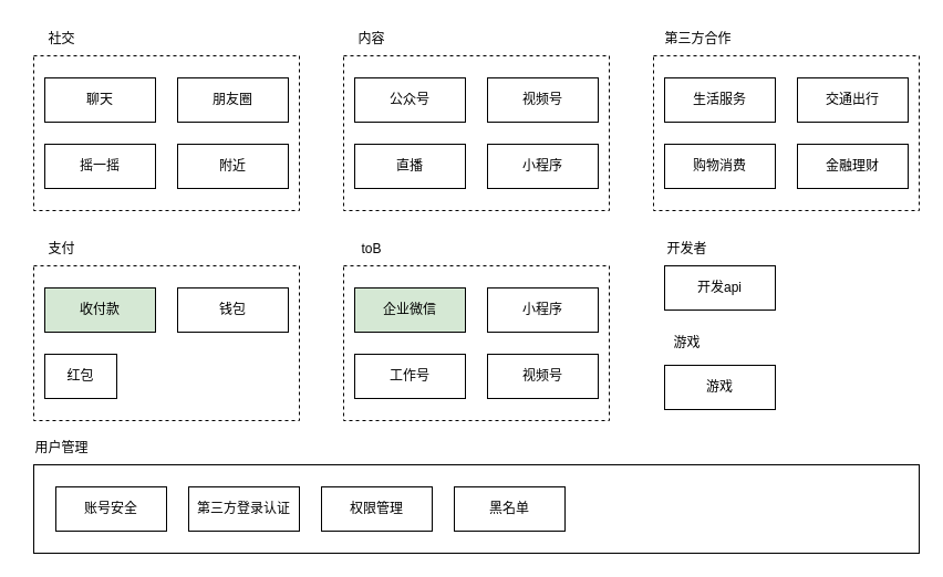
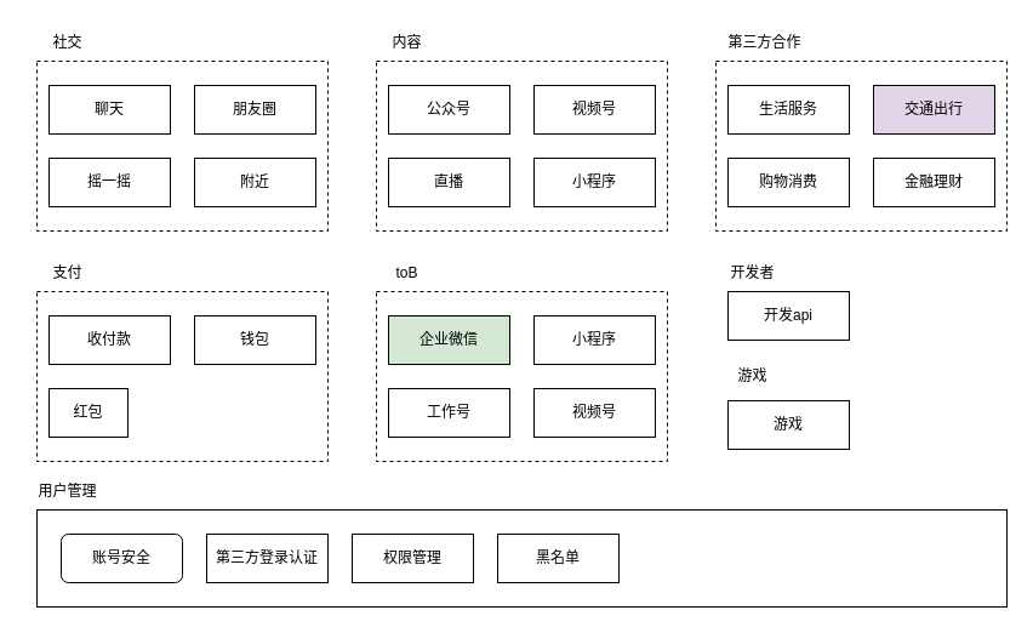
  <mxCell id="0" />
  <mxCell id="1" parent="0" />
  <mxCell id="2" value="" style="rounded=0;whiteSpace=wrap;html=1;fillStyle=auto;" vertex="1" parent="1"><mxGeometry x="30" y="420" width="800" height="80" as="geometry" /></mxCell>
  <mxCell id="3" value="" style="rounded=0;whiteSpace=wrap;html=1;fillStyle=auto;dashed=1;" vertex="1" parent="1"><mxGeometry x="30" y="50" width="240" height="140" as="geometry" /></mxCell>
  <mxCell id="4" value="社交" style="text;html=1;align=center;verticalAlign=middle;resizable=0;points=[];autosize=1;strokeColor=none;fillColor=none;" vertex="1" parent="1"><mxGeometry x="30" y="20" width="50" height="30" as="geometry" /></mxCell>
  <mxCell id="5" value="聊天" style="rounded=0;whiteSpace=wrap;html=1;fillStyle=auto;" vertex="1" parent="1"><mxGeometry x="40" y="70" width="100" height="40" as="geometry" /></mxCell>
  <mxCell id="6" value="朋友圈" style="rounded=0;whiteSpace=wrap;html=1;fillStyle=auto;" vertex="1" parent="1"><mxGeometry x="160" y="70" width="100" height="40" as="geometry" /></mxCell>
  <mxCell id="7" value="摇一摇" style="rounded=0;whiteSpace=wrap;html=1;fillStyle=auto;" vertex="1" parent="1"><mxGeometry x="40" y="130" width="100" height="40" as="geometry" /></mxCell>
  <mxCell id="8" value="附近" style="rounded=0;whiteSpace=wrap;html=1;fillStyle=auto;" vertex="1" parent="1"><mxGeometry x="160" y="130" width="100" height="40" as="geometry" /></mxCell>
  <mxCell id="9" value="" style="rounded=0;whiteSpace=wrap;html=1;fillStyle=auto;dashed=1;" vertex="1" parent="1"><mxGeometry x="310" y="50" width="240" height="140" as="geometry" /></mxCell>
  <mxCell id="10" value="内容" style="text;html=1;align=center;verticalAlign=middle;resizable=0;points=[];autosize=1;strokeColor=none;fillColor=none;" vertex="1" parent="1"><mxGeometry x="310" y="20" width="50" height="30" as="geometry" /></mxCell>
  <mxCell id="11" value="公众号" style="rounded=0;whiteSpace=wrap;html=1;fillStyle=auto;" vertex="1" parent="1"><mxGeometry x="320" y="70" width="100" height="40" as="geometry" /></mxCell>
  <mxCell id="12" value="视频号" style="rounded=0;whiteSpace=wrap;html=1;fillStyle=auto;" vertex="1" parent="1"><mxGeometry x="440" y="70" width="100" height="40" as="geometry" /></mxCell>
  <mxCell id="13" value="直播" style="rounded=0;whiteSpace=wrap;html=1;fillStyle=auto;" vertex="1" parent="1"><mxGeometry x="320" y="130" width="100" height="40" as="geometry" /></mxCell>
  <mxCell id="14" value="小程序" style="rounded=0;whiteSpace=wrap;html=1;fillStyle=auto;" vertex="1" parent="1"><mxGeometry x="440" y="130" width="100" height="40" as="geometry" /></mxCell>
  <mxCell id="15" value="" style="rounded=0;whiteSpace=wrap;html=1;fillStyle=auto;dashed=1;" vertex="1" parent="1"><mxGeometry x="30" y="240" width="240" height="140" as="geometry" /></mxCell>
  <mxCell id="16" value="支付" style="text;html=1;align=center;verticalAlign=middle;resizable=0;points=[];autosize=1;strokeColor=none;fillColor=none;" vertex="1" parent="1"><mxGeometry x="30" y="210" width="50" height="30" as="geometry" /></mxCell>
- <mxCell id="17" value="收付款" style="rounded=0;whiteSpace=wrap;html=1;fillStyle=auto;fillColor=#d5e8d4;" vertex="1" parent="1"><mxGeometry x="40" y="260" width="100" height="40" as="geometry" /></mxCell>
+ <mxCell id="17" value="收付款" style="rounded=0;whiteSpace=wrap;html=1;fillStyle=auto;" vertex="1" parent="1"><mxGeometry x="40" y="260" width="100" height="40" as="geometry" /></mxCell>
  <mxCell id="18" value="钱包" style="rounded=0;whiteSpace=wrap;html=1;fillStyle=auto;" vertex="1" parent="1"><mxGeometry x="160" y="260" width="100" height="40" as="geometry" /></mxCell>
  <mxCell id="19" value="红包" style="rounded=0;whiteSpace=wrap;html=1;fillStyle=auto;" vertex="1" parent="1"><mxGeometry x="40" y="320" width="65" height="40" as="geometry" /></mxCell>
  <mxCell id="20" value="" style="rounded=0;whiteSpace=wrap;html=1;fillStyle=auto;dashed=1;" vertex="1" parent="1"><mxGeometry x="310" y="240" width="240" height="140" as="geometry" /></mxCell>
  <mxCell id="21" value="toB" style="text;html=1;align=center;verticalAlign=middle;resizable=0;points=[];autosize=1;strokeColor=none;fillColor=none;" vertex="1" parent="1"><mxGeometry x="315" y="210" width="40" height="30" as="geometry" /></mxCell>
  <mxCell id="22" value="企业微信" style="rounded=0;whiteSpace=wrap;html=1;fillStyle=auto;fillColor=#d5e8d4;" vertex="1" parent="1"><mxGeometry x="320" y="260" width="100" height="40" as="geometry" /></mxCell>
  <mxCell id="23" value="小程序" style="rounded=0;whiteSpace=wrap;html=1;fillStyle=auto;" vertex="1" parent="1"><mxGeometry x="440" y="260" width="100" height="40" as="geometry" /></mxCell>
  <mxCell id="24" value="工作号" style="rounded=0;whiteSpace=wrap;html=1;fillStyle=auto;" vertex="1" parent="1"><mxGeometry x="320" y="320" width="100" height="40" as="geometry" /></mxCell>
  <mxCell id="25" value="视频号" style="rounded=0;whiteSpace=wrap;html=1;fillStyle=auto;" vertex="1" parent="1"><mxGeometry x="440" y="320" width="100" height="40" as="geometry" /></mxCell>
  <mxCell id="26" value="" style="rounded=0;whiteSpace=wrap;html=1;fillStyle=auto;dashed=1;" vertex="1" parent="1"><mxGeometry x="590" y="50" width="240" height="140" as="geometry" /></mxCell>
  <mxCell id="27" value="第三方合作" style="text;html=1;align=center;verticalAlign=middle;resizable=0;points=[];autosize=1;strokeColor=none;fillColor=none;" vertex="1" parent="1"><mxGeometry x="590" y="20" width="80" height="30" as="geometry" /></mxCell>
  <mxCell id="28" value="生活服务" style="rounded=0;whiteSpace=wrap;html=1;fillStyle=auto;" vertex="1" parent="1"><mxGeometry x="600" y="70" width="100" height="40" as="geometry" /></mxCell>
- <mxCell id="29" value="交通出行" style="rounded=0;whiteSpace=wrap;html=1;fillStyle=auto;" vertex="1" parent="1"><mxGeometry x="720" y="70" width="100" height="40" as="geometry" /></mxCell>
+ <mxCell id="29" value="交通出行" style="rounded=0;whiteSpace=wrap;html=1;fillStyle=auto;fillColor=#e1d5e7;" vertex="1" parent="1"><mxGeometry x="720" y="70" width="100" height="40" as="geometry" /></mxCell>
  <mxCell id="30" value="购物消费" style="rounded=0;whiteSpace=wrap;html=1;fillStyle=auto;" vertex="1" parent="1"><mxGeometry x="600" y="130" width="100" height="40" as="geometry" /></mxCell>
  <mxCell id="31" value="金融理财" style="rounded=0;whiteSpace=wrap;html=1;fillStyle=auto;" vertex="1" parent="1"><mxGeometry x="720" y="130" width="100" height="40" as="geometry" /></mxCell>
  <mxCell id="32" value="开发者" style="text;html=1;align=center;verticalAlign=middle;resizable=0;points=[];autosize=1;strokeColor=none;fillColor=none;" vertex="1" parent="1"><mxGeometry x="590" y="210" width="60" height="30" as="geometry" /></mxCell>
  <mxCell id="33" value="开发api" style="rounded=0;whiteSpace=wrap;html=1;fillStyle=auto;" vertex="1" parent="1"><mxGeometry x="600" y="240" width="100" height="40" as="geometry" /></mxCell>
  <mxCell id="34" value="游戏" style="text;html=1;align=center;verticalAlign=middle;resizable=0;points=[];autosize=1;strokeColor=none;fillColor=none;" vertex="1" parent="1"><mxGeometry x="595" y="295" width="50" height="30" as="geometry" /></mxCell>
  <mxCell id="35" value="游戏" style="rounded=0;whiteSpace=wrap;html=1;fillStyle=auto;" vertex="1" parent="1"><mxGeometry x="600" y="330" width="100" height="40" as="geometry" /></mxCell>
  <mxCell id="36" value="用户管理" style="text;html=1;align=center;verticalAlign=middle;resizable=0;points=[];autosize=1;strokeColor=none;fillColor=none;" vertex="1" parent="1"><mxGeometry x="20" y="390" width="70" height="30" as="geometry" /></mxCell>
- <mxCell id="37" value="账号安全" style="rounded=0;whiteSpace=wrap;html=1;fillStyle=auto;" vertex="1" parent="1"><mxGeometry x="50" y="440" width="100" height="40" as="geometry" /></mxCell>
+ <mxCell id="37" value="账号安全" style="whiteSpace=wrap;html=1;fillStyle=auto;rounded=1;" vertex="1" parent="1"><mxGeometry x="50" y="440" width="100" height="40" as="geometry" /></mxCell>
  <mxCell id="38" value="第三方登录认证" style="rounded=0;whiteSpace=wrap;html=1;fillStyle=auto;" vertex="1" parent="1"><mxGeometry x="170" y="440" width="100" height="40" as="geometry" /></mxCell>
  <mxCell id="39" value="权限管理" style="rounded=0;whiteSpace=wrap;html=1;fillStyle=auto;" vertex="1" parent="1"><mxGeometry x="290" y="440" width="100" height="40" as="geometry" /></mxCell>
  <mxCell id="40" value="黑名单" style="rounded=0;whiteSpace=wrap;html=1;fillStyle=auto;" vertex="1" parent="1"><mxGeometry x="410" y="440" width="100" height="40" as="geometry" /></mxCell>
